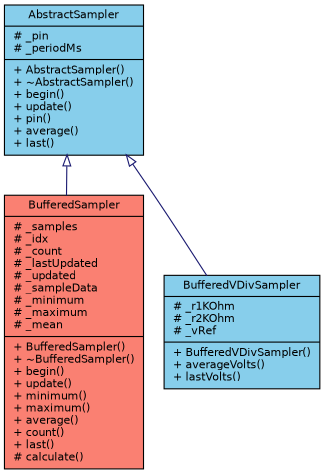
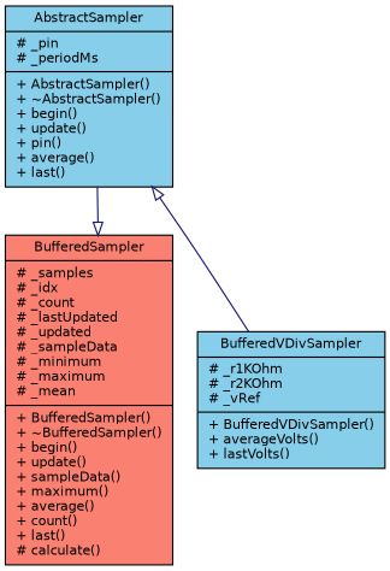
  digraph {
    node [color=black fillcolor=skyblue fontname=Helvetica fontsize=10 shape=record style=filled]
    edge [arrowtail=onormal color=midnightblue dir=back fontname=Helvetica fontsize=10 labelfontname=Helvetica labelfontsize=10 style=solid]
    n1 [fontcolor=black height=0.2 label="{BufferedVDivSampler\n|# _r1KOhm\l# _r2KOhm\l# _vRef\l|+ BufferedVDivSampler()\l+ averageVolts()\l+ lastVolts()\l}" width=0.4]
-   n2 [fillcolor=salmon height=0.2 label="{BufferedSampler\n|# _samples\l# _idx\l# _count\l# _lastUpdated\l# _updated\l# _sampleData\l# _minimum\l# _maximum\l# _mean\l|+ BufferedSampler()\l+ ~BufferedSampler()\l+ begin()\l+ update()\l+ minimum()\l+ maximum()\l+ average()\l+ count()\l+ last()\l# calculate()\l}" width=0.4]
+   n2 [fillcolor=salmon height=0.2 label="{BufferedSampler\n|# _samples\l# _idx\l# _count\l# _lastUpdated\l# _updated\l# _sampleData\l# _minimum\l# _maximum\l# _mean\l|+ BufferedSampler()\l+ ~BufferedSampler()\l+ begin()\l+ update()\l+ sampleData()\l+ maximum()\l+ average()\l+ count()\l+ last()\l# calculate()\l}" width=0.4]
    n3 [height=0.2 label="{AbstractSampler\n|# _pin\l# _periodMs\l|+ AbstractSampler()\l+ ~AbstractSampler()\l+ begin()\l+ update()\l+ pin()\l+ average()\l+ last()\l}" width=0.4]
    n3 -> n1
-   n3 -> n2
+   n2 -> n3
  }
